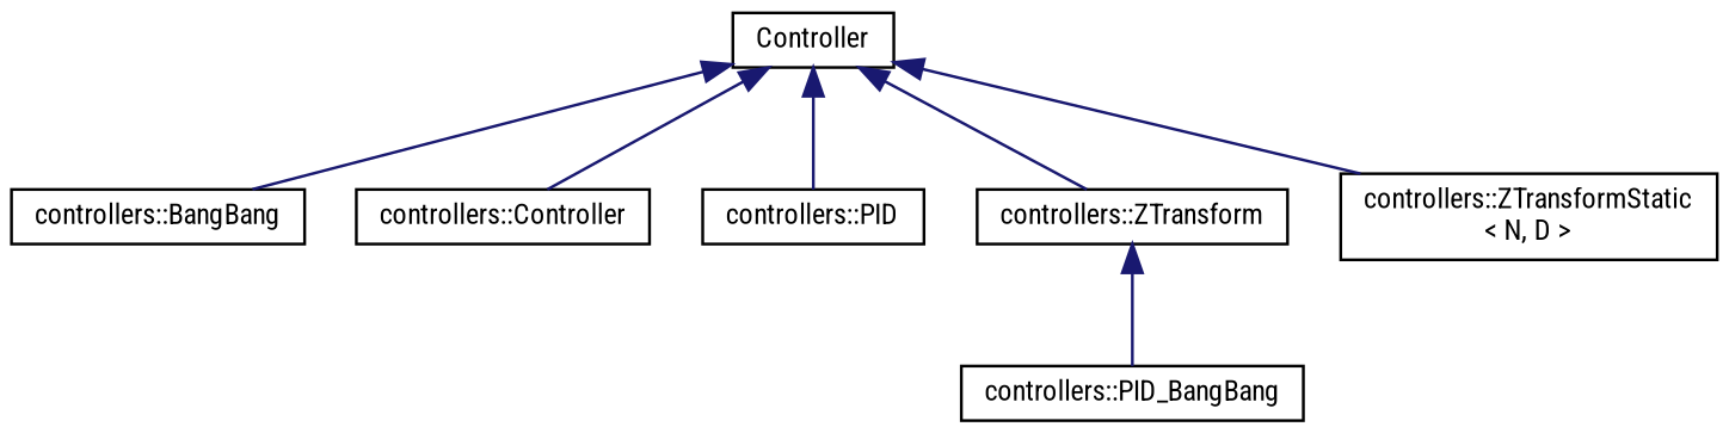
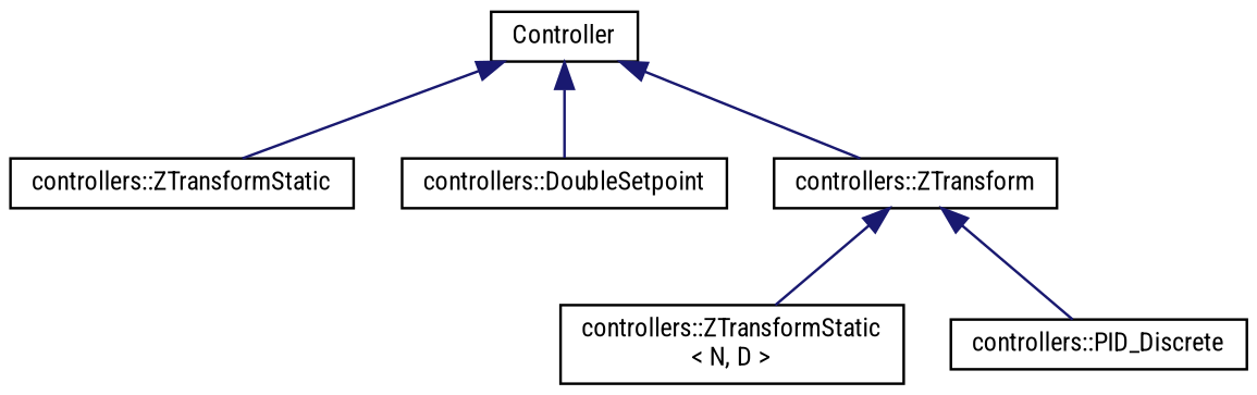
  digraph {
    fontname="Roboto Condensed"
    rankdir=TB
    node [color=black fillcolor=white fontname="Roboto Condensed" fontsize=10 shape=record style=filled]
    edge [color=midnightblue dir=back fontname="Roboto Condensed" fontsize=10 labelfontname=Helvetica labelfontsize=10 style=solid]
    n1 [height=0.2 label=Controller width=0.4]
-   n2 [height=0.2 label="controllers::BangBang" width=0.4]
-   n3 [height=0.2 label="controllers::Controller" width=0.4]
-   n4 [height=0.2 label="controllers::PID" width=0.4]
+   n2 [height=0.2 label="controllers::ZTransformStatic" width=0.4]
+   n3 [height=0.2 label="controllers::DoubleSetpoint" width=0.4]
    n5 [height=0.2 label="controllers::ZTransform" width=0.4]
    n6 [height=0.2 label="controllers::ZTransformStatic\l\< N, D \>" width=0.4]
-   n7 [height=0.2 label="controllers::PID_BangBang" width=0.4]
+   n7 [height=0.2 label="controllers::PID_Discrete" width=0.4]
    n1 -> n2
    n1 -> n3
-   n1 -> n4
    n1 -> n5
-   n1 -> n6
+   n5 -> n6
    n5 -> n7
  }
